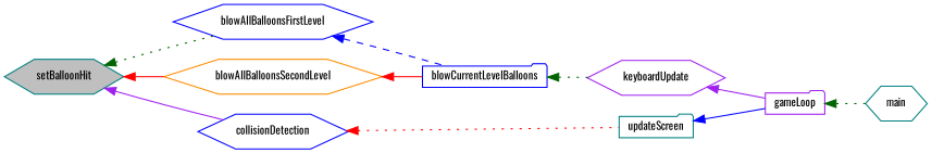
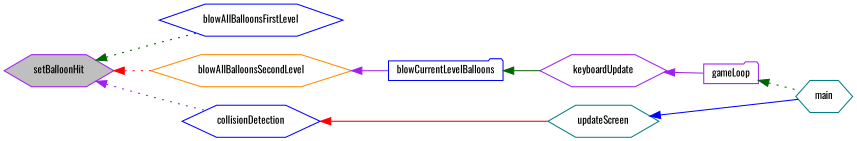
  digraph {
    fontname=Oswald
    rankdir=LR
    node [color=teal fillcolor=white fontname=Oswald fontsize=10 shape=hexagon style=filled]
    edge [color=darkgreen dir=back fontname=Oswald fontsize=10 labelfontname=Helvetica labelfontsize=10 style=dotted]
-   n1 [fillcolor=grey75 fontcolor=black height=0.2 label=setBalloonHit width=0.4]
+   n1 [color=purple fillcolor=grey75 fontcolor=black height=0.2 label=setBalloonHit width=0.4]
    n2 [color=blue height=0.2 label=blowAllBalloonsFirstLevel width=0.4]
    n3 [color=darkorange height=0.2 label=blowAllBalloonsSecondLevel width=0.4]
    n4 [color=blue height=0.2 label=collisionDetection width=0.4]
    n5 [color=blue height=0.2 label=blowCurrentLevelBalloons shape=folder width=0.4]
-   n6 [height=0.2 label=updateScreen shape=folder width=0.4]
+   n6 [height=0.2 label=updateScreen width=0.4]
    n7 [color=purple height=0.2 label=keyboardUpdate width=0.4]
    n8 [color=purple height=0.2 label=gameLoop shape=folder width=0.4]
    n9 [height=0.2 label=main width=0.4]
    n1 -> n2
-   n1 -> n3 [color=red style=solid]
-   n1 -> n4 [color=purple style=solid]
-   n2 -> n5 [color=blue style=dashed]
-   n3 -> n5 [color=red style=solid]
-   n4 -> n6 [color=red]
-   n5 -> n7
-   n6 -> n8 [color=blue style=solid]
+   n1 -> n3 [color=red]
+   n1 -> n4 [color=purple]
+   n3 -> n5 [color=purple style=solid]
+   n4 -> n6 [color=red style=solid]
+   n5 -> n7 [style=solid]
+   n6 -> n9 [color=blue style=solid]
    n7 -> n8 [color=purple style=solid]
    n8 -> n9
  }
